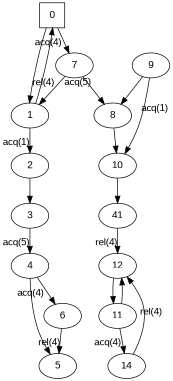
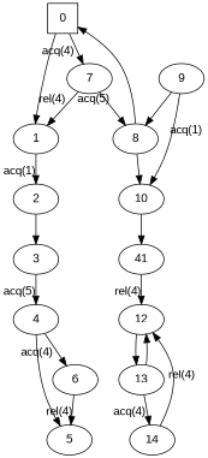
  digraph {
    fontname="Liberation Sans"
    node [fontname="Liberation Sans"]
    edge [fontname="Liberation Sans"]
    0 [shape=square]
    1
    7
    2
    8
    3
    4
    5
    6
    10
    9
    n12 [label=41]
    12
-   13 [label=11]
+   13
    14
    0 -> 1
    0 -> 7 [xlabel="acq(4)"]
-   1 -> 0
+   8 -> 0
    1 -> 2 [xlabel="acq(1)"]
    7 -> 1 [xlabel="rel(4)"]
    7 -> 8 [xlabel="acq(5)"]
    2 -> 3
    8 -> 10
    3 -> 4 [xlabel="acq(5)"]
    4 -> 5
    4 -> 6 [xlabel="acq(4)"]
    6 -> 5 [xlabel="rel(4)"]
    10 -> n12
    9 -> 8
    9 -> 10 [xlabel="acq(1)"]
    n12 -> 12 [xlabel="rel(4)"]
    12 -> 13
    13 -> 12
    13 -> 14 [xlabel="acq(4)"]
    14 -> 12 [xlabel="rel(4)"]
  }
